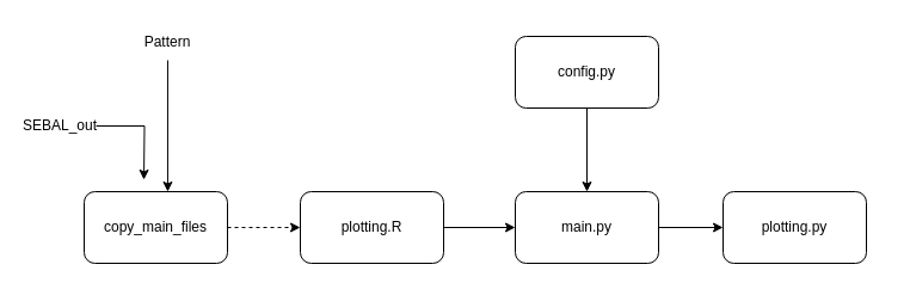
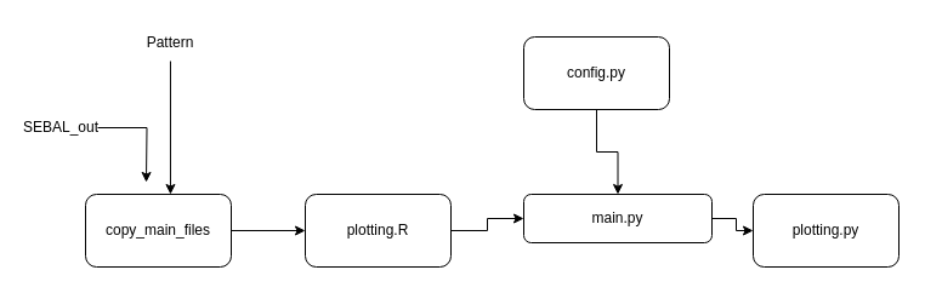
  <mxCell id="0" />
  <mxCell id="1" parent="0" />
  <mxCell id="2" style="edgeStyle=orthogonalEdgeStyle;rounded=0;orthogonalLoop=1;jettySize=auto;html=1;exitX=1;exitY=0.5;exitDx=0;exitDy=0;" edge="1" parent="1" source="3"><mxGeometry relative="1" as="geometry"><mxPoint x="120" y="150" as="targetPoint" /></mxGeometry></mxCell>
  <mxCell id="3" value="SEBAL_out" style="text;html=1;strokeColor=none;fillColor=none;align=center;verticalAlign=middle;whiteSpace=wrap;rounded=0;" vertex="1" parent="1"><mxGeometry x="20" y="90" width="60" height="30" as="geometry" /></mxCell>
- <mxCell id="4" style="edgeStyle=orthogonalEdgeStyle;rounded=0;orthogonalLoop=1;jettySize=auto;html=1;entryX=0;entryY=0.5;entryDx=0;entryDy=0;dashed=1;" edge="1" parent="1" source="5" target="9"><mxGeometry relative="1" as="geometry" /></mxCell>
+ <mxCell id="4" style="edgeStyle=orthogonalEdgeStyle;rounded=0;orthogonalLoop=1;jettySize=auto;html=1;entryX=0;entryY=0.5;entryDx=0;entryDy=0;" edge="1" parent="1" source="5" target="9"><mxGeometry relative="1" as="geometry" /></mxCell>
  <mxCell id="5" value="copy_main_files" style="rounded=1;whiteSpace=wrap;html=1;" vertex="1" parent="1"><mxGeometry x="70" y="160" width="120" height="60" as="geometry" /></mxCell>
  <mxCell id="6" value="Pattern" style="text;html=1;strokeColor=none;fillColor=none;align=center;verticalAlign=middle;whiteSpace=wrap;rounded=0;" vertex="1" parent="1"><mxGeometry x="110" y="20" width="60" height="30" as="geometry" /></mxCell>
  <mxCell id="7" style="edgeStyle=orthogonalEdgeStyle;rounded=0;orthogonalLoop=1;jettySize=auto;html=1;entryX=0.583;entryY=0;entryDx=0;entryDy=0;entryPerimeter=0;" edge="1" parent="1" source="6" target="5"><mxGeometry relative="1" as="geometry" /></mxCell>
  <mxCell id="8" style="edgeStyle=orthogonalEdgeStyle;rounded=0;orthogonalLoop=1;jettySize=auto;html=1;" edge="1" parent="1" source="9" target="11"><mxGeometry relative="1" as="geometry" /></mxCell>
  <mxCell id="9" value="plotting.R" style="rounded=1;whiteSpace=wrap;html=1;" vertex="1" parent="1"><mxGeometry x="251" y="160" width="120" height="60" as="geometry" /></mxCell>
  <mxCell id="10" style="edgeStyle=orthogonalEdgeStyle;rounded=0;orthogonalLoop=1;jettySize=auto;html=1;" edge="1" parent="1" source="11" target="14"><mxGeometry relative="1" as="geometry" /></mxCell>
- <mxCell id="11" value="main.py" style="rounded=1;whiteSpace=wrap;html=1;" vertex="1" parent="1"><mxGeometry x="431" y="160" width="120" height="60" as="geometry" /></mxCell>
+ <mxCell id="11" value="main.py" style="rounded=1;whiteSpace=wrap;html=1;" vertex="1" parent="1"><mxGeometry x="431" y="160" width="155" height="40" as="geometry" /></mxCell>
  <mxCell id="12" style="edgeStyle=orthogonalEdgeStyle;rounded=0;orthogonalLoop=1;jettySize=auto;html=1;" edge="1" parent="1" source="13" target="11"><mxGeometry relative="1" as="geometry" /></mxCell>
  <mxCell id="13" value="config.py" style="rounded=1;whiteSpace=wrap;html=1;" vertex="1" parent="1"><mxGeometry x="431" y="30" width="120" height="60" as="geometry" /></mxCell>
- <mxCell id="14" value="plotting.py" style="rounded=1;whiteSpace=wrap;html=1;" vertex="1" parent="1"><mxGeometry x="605" y="160" width="120" height="60" as="geometry" /></mxCell>
+ <mxCell id="14" value="plotting.py" style="rounded=1;whiteSpace=wrap;html=1;" vertex="1" parent="1"><mxGeometry x="620" y="160" width="120" height="60" as="geometry" /></mxCell>
